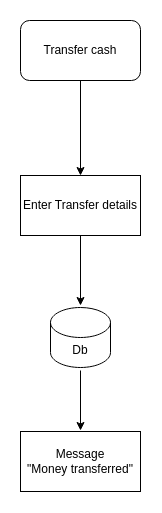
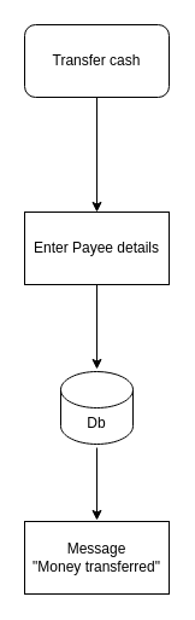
  <mxCell id="0" />
  <mxCell id="1" parent="0" />
  <mxCell id="2" value="" style="edgeStyle=none;html=1;" parent="1" source="3" edge="1"><mxGeometry relative="1" as="geometry"><mxPoint x="80" y="175" as="targetPoint" /></mxGeometry></mxCell>
  <mxCell id="3" value="Transfer cash" style="rounded=1;whiteSpace=wrap;html=1;" parent="1" vertex="1"><mxGeometry x="20" y="20" width="120" height="60" as="geometry" /></mxCell>
  <mxCell id="4" value="Message&lt;br&gt;&quot;Money transferred&quot;" style="rounded=0;whiteSpace=wrap;html=1;" parent="1" vertex="1"><mxGeometry x="20" y="431" width="120" height="60" as="geometry" /></mxCell>
  <mxCell id="5" value="" style="edgeStyle=none;html=1;" parent="1" edge="1"><mxGeometry relative="1" as="geometry"><mxPoint x="80" y="370" as="sourcePoint" /><mxPoint x="80" y="430" as="targetPoint" /></mxGeometry></mxCell>
  <mxCell id="6" value="Db" style="shape=cylinder3;whiteSpace=wrap;html=1;boundedLbl=1;backgroundOutline=1;size=15;" parent="1" vertex="1"><mxGeometry x="50" y="307" width="60" height="60" as="geometry" /></mxCell>
  <mxCell id="7" value="" style="edgeStyle=none;html=1;" parent="1" source="8" edge="1"><mxGeometry relative="1" as="geometry"><mxPoint x="80" y="305" as="targetPoint" /></mxGeometry></mxCell>
- <mxCell id="8" value="Enter Transfer details" style="rounded=0;whiteSpace=wrap;html=1;" parent="1" vertex="1"><mxGeometry x="20" y="175" width="120" height="60" as="geometry" /></mxCell>
+ <mxCell id="8" value="Enter Payee details" style="rounded=0;whiteSpace=wrap;html=1;" parent="1" vertex="1"><mxGeometry x="20" y="175" width="120" height="60" as="geometry" /></mxCell>
